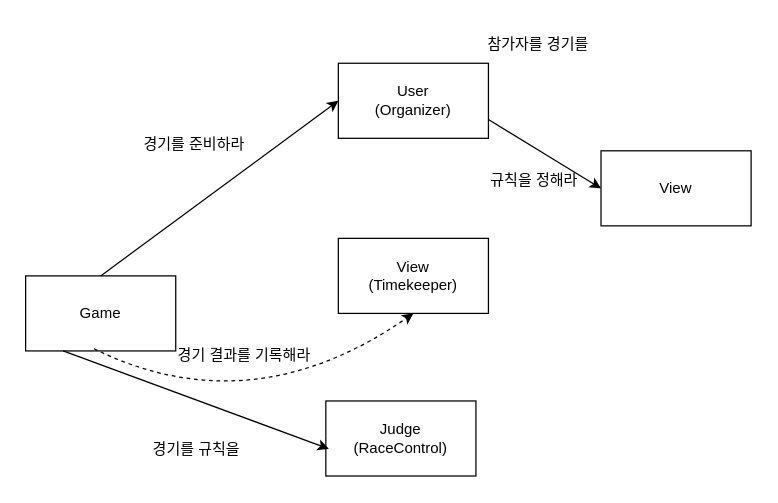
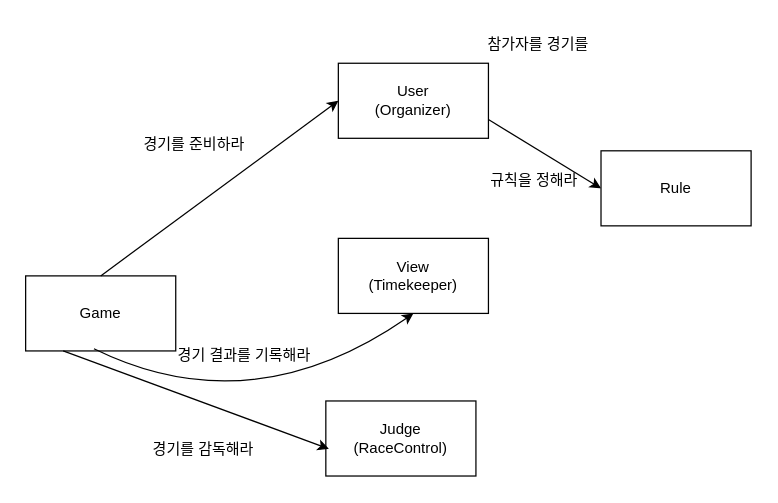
  <mxCell id="0" />
  <mxCell id="1" parent="0" />
  <mxCell id="2" value="View&lt;br&gt;(Timekeeper)" style="rounded=0;whiteSpace=wrap;html=1;" parent="1" vertex="1"><mxGeometry x="270" y="190" width="120" height="60" as="geometry" /></mxCell>
  <mxCell id="3" value="User&lt;br&gt;(Organizer)" style="rounded=0;whiteSpace=wrap;html=1;" parent="1" vertex="1"><mxGeometry x="270" y="50" width="120" height="60" as="geometry" /></mxCell>
  <mxCell id="4" value="Judge&lt;br&gt;(RaceControl)" style="rounded=0;whiteSpace=wrap;html=1;" parent="1" vertex="1"><mxGeometry x="260" y="320" width="120" height="60" as="geometry" /></mxCell>
  <mxCell id="5" value="Game" style="rounded=0;whiteSpace=wrap;html=1;" parent="1" vertex="1"><mxGeometry x="20" y="220" width="120" height="60" as="geometry" /></mxCell>
  <mxCell id="6" value="" style="endArrow=classic;html=1;rounded=0;exitX=0.5;exitY=0;exitDx=0;exitDy=0;entryX=0;entryY=0.5;entryDx=0;entryDy=0;" parent="1" source="5" target="3" edge="1"><mxGeometry width="50" height="50" relative="1" as="geometry"><mxPoint x="270" y="370" as="sourcePoint" /><mxPoint x="320" y="320" as="targetPoint" /></mxGeometry></mxCell>
- <mxCell id="7" value="View" style="rounded=0;whiteSpace=wrap;html=1;" parent="1" vertex="1"><mxGeometry x="480" y="120" width="120" height="60" as="geometry" /></mxCell>
+ <mxCell id="7" value="Rule" style="rounded=0;whiteSpace=wrap;html=1;" parent="1" vertex="1"><mxGeometry x="480" y="120" width="120" height="60" as="geometry" /></mxCell>
  <mxCell id="8" value="경기를 준비하라" style="text;html=1;strokeColor=none;fillColor=none;align=center;verticalAlign=middle;whiteSpace=wrap;rounded=0;" parent="1" vertex="1"><mxGeometry x="110" y="100" width="90" height="30" as="geometry" /></mxCell>
  <mxCell id="9" value="참가자를 경기를" style="text;html=1;strokeColor=none;fillColor=none;align=center;verticalAlign=middle;whiteSpace=wrap;rounded=0;" parent="1" vertex="1"><mxGeometry x="380" y="20" width="100" height="30" as="geometry" /></mxCell>
  <mxCell id="10" value="&lt;div style=&quot;text-align: center;&quot;&gt;규칙을 정해라&lt;/div&gt;" style="text;whiteSpace=wrap;html=1;" parent="1" vertex="1"><mxGeometry x="390" y="130" width="80" height="30" as="geometry" /></mxCell>
  <mxCell id="11" value="" style="endArrow=classic;html=1;rounded=0;exitX=1;exitY=0.75;exitDx=0;exitDy=0;entryX=0;entryY=0.5;entryDx=0;entryDy=0;" parent="1" source="3" target="7" edge="1"><mxGeometry width="50" height="50" relative="1" as="geometry"><mxPoint x="400" y="90" as="sourcePoint" /><mxPoint x="470" y="130" as="targetPoint" /></mxGeometry></mxCell>
- <mxCell id="12" value="" style="curved=1;endArrow=classic;html=1;rounded=0;entryX=0.5;entryY=1;entryDx=0;entryDy=0;exitX=0.455;exitY=0.971;exitDx=0;exitDy=0;exitPerimeter=0;dashed=1;" parent="1" source="5" target="2" edge="1"><mxGeometry width="50" height="50" relative="1" as="geometry"><mxPoint x="200" y="330" as="sourcePoint" /><mxPoint x="250" y="280" as="targetPoint" /><Array as="points"><mxPoint x="200" y="340" /></Array></mxGeometry></mxCell>
+ <mxCell id="12" value="" style="curved=1;endArrow=classic;html=1;rounded=0;entryX=0.5;entryY=1;entryDx=0;entryDy=0;exitX=0.455;exitY=0.971;exitDx=0;exitDy=0;exitPerimeter=0;" parent="1" source="5" target="2" edge="1"><mxGeometry width="50" height="50" relative="1" as="geometry"><mxPoint x="200" y="330" as="sourcePoint" /><mxPoint x="250" y="280" as="targetPoint" /><Array as="points"><mxPoint x="200" y="340" /></Array></mxGeometry></mxCell>
  <mxCell id="13" value="경기 결과를 기록해라" style="text;whiteSpace=wrap;html=1;" parent="1" vertex="1"><mxGeometry x="140" y="270" width="120" height="30" as="geometry" /></mxCell>
  <mxCell id="14" value="" style="endArrow=classic;html=1;rounded=0;exitX=0.25;exitY=1;exitDx=0;exitDy=0;entryX=0.02;entryY=0.638;entryDx=0;entryDy=0;entryPerimeter=0;" parent="1" source="5" target="4" edge="1"><mxGeometry width="50" height="50" relative="1" as="geometry"><mxPoint x="290" y="260" as="sourcePoint" /><mxPoint x="340" y="210" as="targetPoint" /></mxGeometry></mxCell>
- <mxCell id="15" value="경기를 규칙을" style="text;whiteSpace=wrap;html=1;" parent="1" vertex="1"><mxGeometry x="120" y="345" width="100" height="30" as="geometry" /></mxCell>
+ <mxCell id="15" value="경기를 감독해라" style="text;whiteSpace=wrap;html=1;" parent="1" vertex="1"><mxGeometry x="120" y="345" width="100" height="30" as="geometry" /></mxCell>
